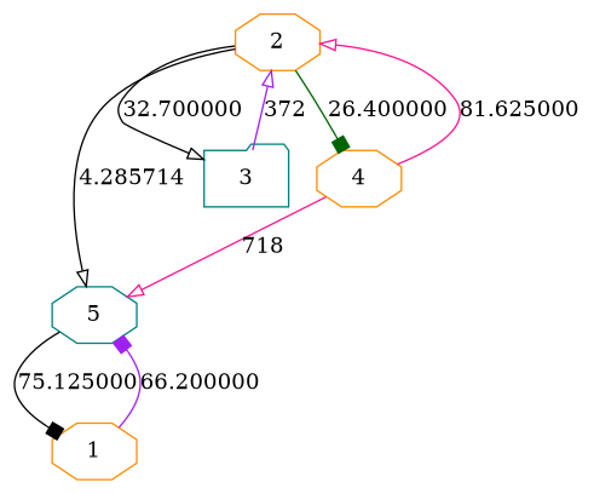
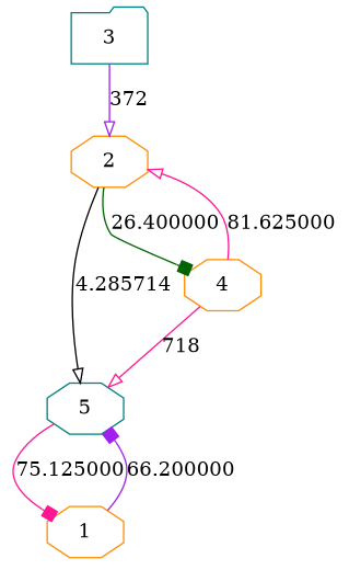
  digraph {
    node [color=darkorange shape=octagon]
    edge [arrowhead=onormal color=black]
    5 [color=teal]
    1
    2
    3 [color=teal shape=folder]
    4
-   5 -> 1 [arrowhead=box label=75.125000]
+   5 -> 1 [arrowhead=box color=deeppink label=75.125000]
    1 -> 5 [arrowhead=box color=purple label=66.200000]
    2 -> 5 [label=4.285714]
-   2 -> 3 [label=32.700000]
    2 -> 4 [arrowhead=box color=darkgreen label=26.400000]
    3 -> 2 [color=purple label=372]
    4 -> 5 [color=deeppink label=718]
    4 -> 2 [color=deeppink label=81.625000]
  }
